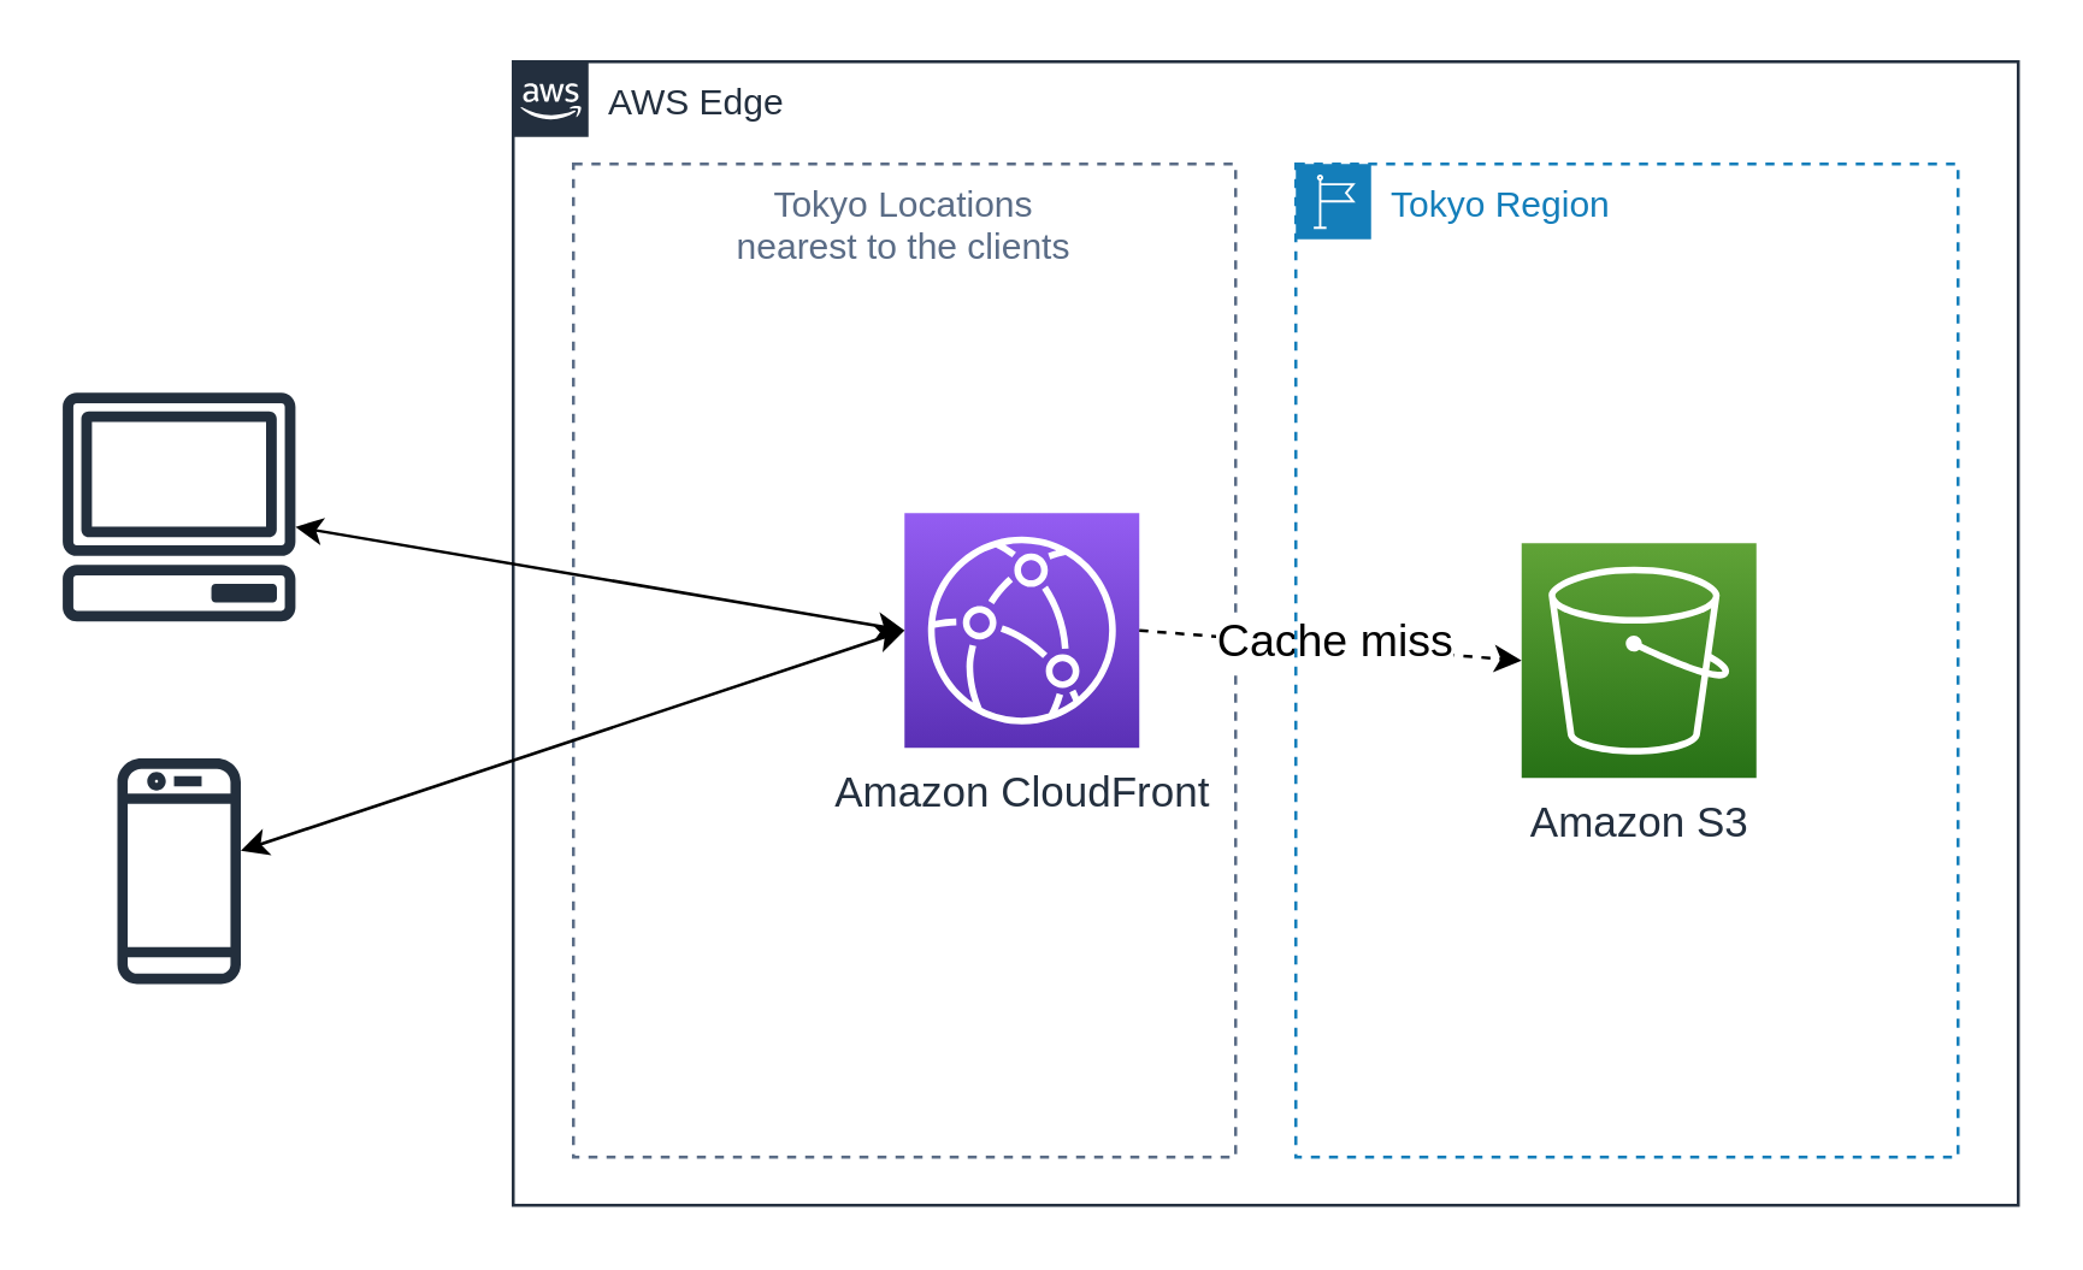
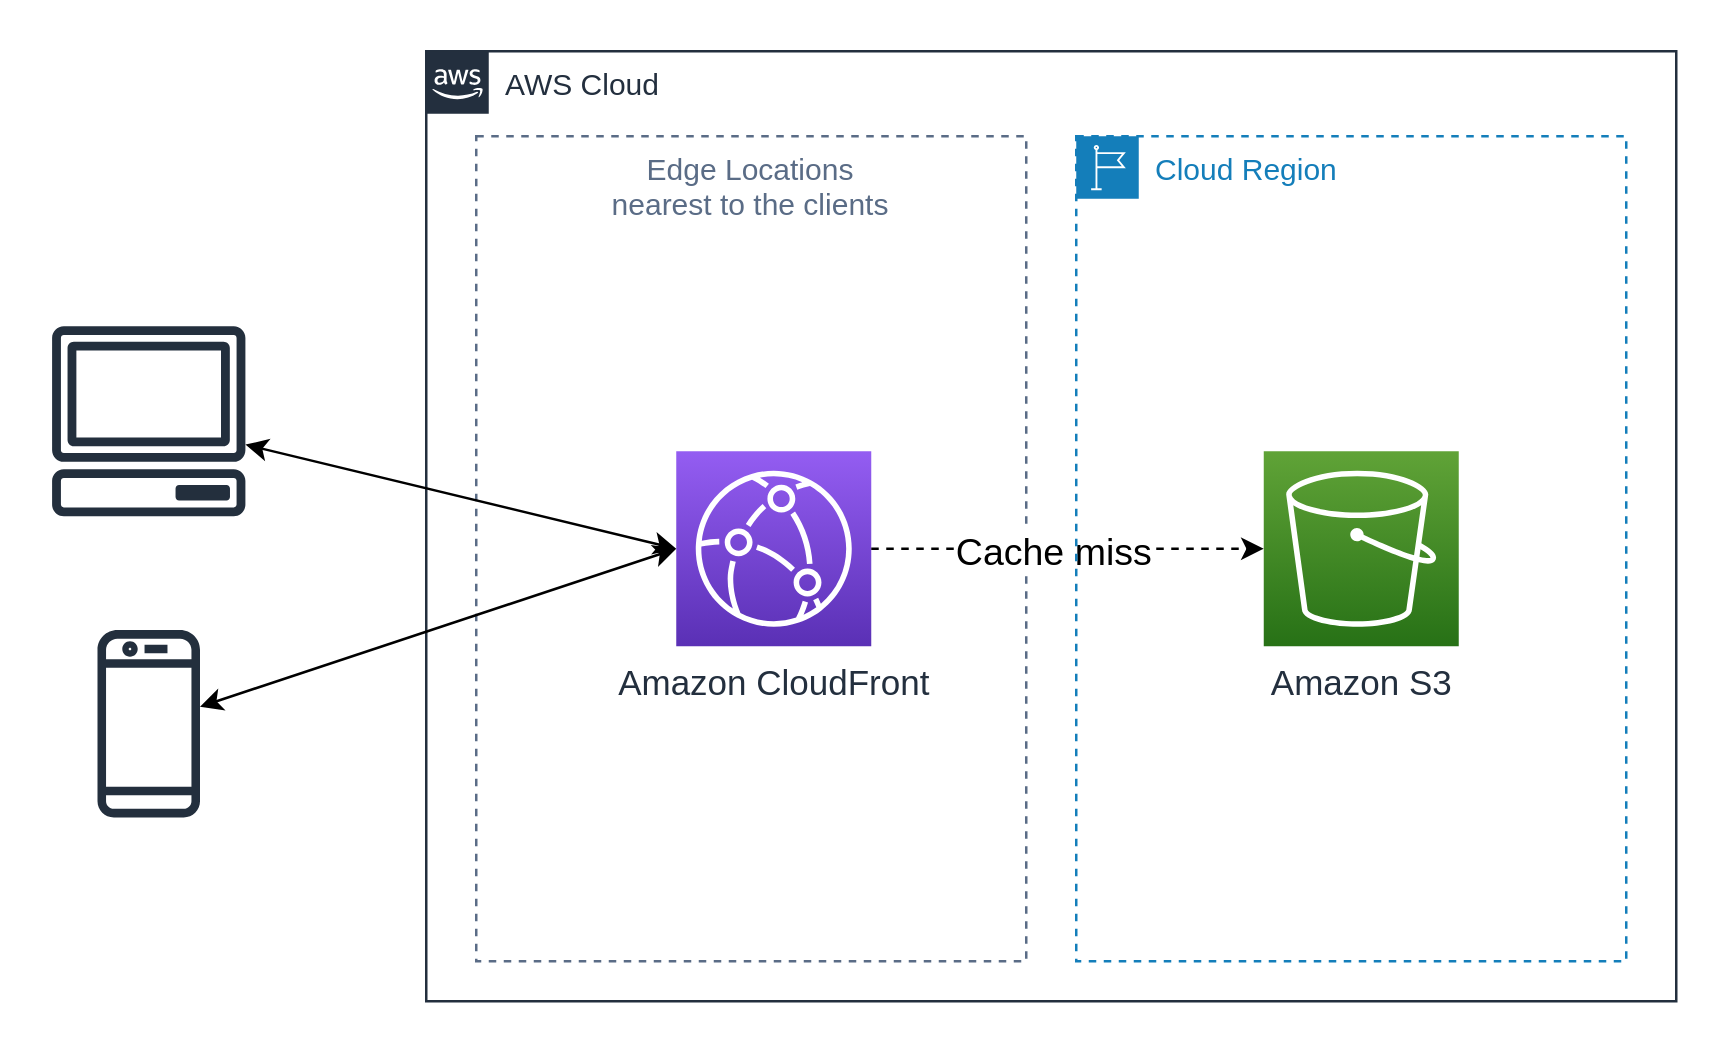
  <mxCell id="0" />
  <mxCell id="1" parent="0" />
- <mxCell id="2" value="AWS Edge" style="points=[[0,0],[0.25,0],[0.5,0],[0.75,0],[1,0],[1,0.25],[1,0.5],[1,0.75],[1,1],[0.75,1],[0.5,1],[0.25,1],[0,1],[0,0.75],[0,0.5],[0,0.25]];outlineConnect=0;gradientColor=none;html=1;whiteSpace=wrap;fontSize=12;fontStyle=0;container=1;pointerEvents=0;collapsible=0;recursiveResize=0;shape=mxgraph.aws4.group;grIcon=mxgraph.aws4.group_aws_cloud_alt;strokeColor=#232F3E;fillColor=none;verticalAlign=top;align=left;spacingLeft=30;fontColor=#232F3E;dashed=0;" vertex="1" parent="1"><mxGeometry x="170" y="20" width="500" height="380" as="geometry" /></mxCell>
- <mxCell id="3" value="Tokyo Locations &#10;nearest to the clients" style="fillColor=none;strokeColor=#5A6C86;dashed=1;verticalAlign=top;fontStyle=0;fontColor=#5A6C86;" vertex="1" parent="2"><mxGeometry x="20" y="34" width="220" height="330" as="geometry" /></mxCell>
- <mxCell id="4" value="&lt;font style=&quot;font-size: 14px&quot;&gt;Amazon CloudFront&lt;/font&gt;" style="sketch=0;points=[[0,0,0],[0.25,0,0],[0.5,0,0],[0.75,0,0],[1,0,0],[0,1,0],[0.25,1,0],[0.5,1,0],[0.75,1,0],[1,1,0],[0,0.25,0],[0,0.5,0],[0,0.75,0],[1,0.25,0],[1,0.5,0],[1,0.75,0]];outlineConnect=0;fontColor=#232F3E;gradientColor=#945DF2;gradientDirection=north;fillColor=#5A30B5;strokeColor=#ffffff;dashed=0;verticalLabelPosition=bottom;verticalAlign=top;align=center;html=1;fontSize=12;fontStyle=0;aspect=fixed;shape=mxgraph.aws4.resourceIcon;resIcon=mxgraph.aws4.cloudfront;" vertex="1" parent="2"><mxGeometry x="130" y="150" width="78" height="78" as="geometry" /></mxCell>
+ <mxCell id="2" value="AWS Cloud" style="points=[[0,0],[0.25,0],[0.5,0],[0.75,0],[1,0],[1,0.25],[1,0.5],[1,0.75],[1,1],[0.75,1],[0.5,1],[0.25,1],[0,1],[0,0.75],[0,0.5],[0,0.25]];outlineConnect=0;gradientColor=none;html=1;whiteSpace=wrap;fontSize=12;fontStyle=0;container=1;pointerEvents=0;collapsible=0;recursiveResize=0;shape=mxgraph.aws4.group;grIcon=mxgraph.aws4.group_aws_cloud_alt;strokeColor=#232F3E;fillColor=none;verticalAlign=top;align=left;spacingLeft=30;fontColor=#232F3E;dashed=0;" vertex="1" parent="1"><mxGeometry x="170" y="20" width="500" height="380" as="geometry" /></mxCell>
+ <mxCell id="3" value="Edge Locations &#10;nearest to the clients" style="fillColor=none;strokeColor=#5A6C86;dashed=1;verticalAlign=top;fontStyle=0;fontColor=#5A6C86;" vertex="1" parent="2"><mxGeometry x="20" y="34" width="220" height="330" as="geometry" /></mxCell>
+ <mxCell id="4" value="&lt;font style=&quot;font-size: 14px&quot;&gt;Amazon CloudFront&lt;/font&gt;" style="sketch=0;points=[[0,0,0],[0.25,0,0],[0.5,0,0],[0.75,0,0],[1,0,0],[0,1,0],[0.25,1,0],[0.5,1,0],[0.75,1,0],[1,1,0],[0,0.25,0],[0,0.5,0],[0,0.75,0],[1,0.25,0],[1,0.5,0],[1,0.75,0]];outlineConnect=0;fontColor=#232F3E;gradientColor=#945DF2;gradientDirection=north;fillColor=#5A30B5;strokeColor=#ffffff;dashed=0;verticalLabelPosition=bottom;verticalAlign=top;align=center;html=1;fontSize=12;fontStyle=0;aspect=fixed;shape=mxgraph.aws4.resourceIcon;resIcon=mxgraph.aws4.cloudfront;" vertex="1" parent="2"><mxGeometry x="100" y="160" width="78" height="78" as="geometry" /></mxCell>
  <mxCell id="5" value="" style="endArrow=classic;html=1;rounded=0;entryX=0;entryY=0.5;entryDx=0;entryDy=0;entryPerimeter=0;exitX=1;exitY=0.5;exitDx=0;exitDy=0;exitPerimeter=0;dashed=1;" edge="1" parent="2" source="4" target="8"><mxGeometry width="50" height="50" relative="1" as="geometry"><mxPoint x="140" y="250" as="sourcePoint" /><mxPoint x="190" y="200" as="targetPoint" /></mxGeometry></mxCell>
  <mxCell id="6" value="Cache miss" style="edgeLabel;html=1;align=center;verticalAlign=middle;resizable=0;points=[];fontSize=15;" vertex="1" connectable="0" parent="5"><mxGeometry x="-0.503" y="1" relative="1" as="geometry"><mxPoint x="33" y="1" as="offset" /></mxGeometry></mxCell>
- <mxCell id="7" value="Tokyo Region" style="points=[[0,0],[0.25,0],[0.5,0],[0.75,0],[1,0],[1,0.25],[1,0.5],[1,0.75],[1,1],[0.75,1],[0.5,1],[0.25,1],[0,1],[0,0.75],[0,0.5],[0,0.25]];outlineConnect=0;gradientColor=none;html=1;whiteSpace=wrap;fontSize=12;fontStyle=0;container=1;pointerEvents=0;collapsible=0;recursiveResize=0;shape=mxgraph.aws4.group;grIcon=mxgraph.aws4.group_region;strokeColor=#147EBA;fillColor=none;verticalAlign=top;align=left;spacingLeft=30;fontColor=#147EBA;dashed=1;" vertex="1" parent="2"><mxGeometry x="260" y="34" width="220" height="330" as="geometry" /></mxCell>
+ <mxCell id="7" value="Cloud Region" style="points=[[0,0],[0.25,0],[0.5,0],[0.75,0],[1,0],[1,0.25],[1,0.5],[1,0.75],[1,1],[0.75,1],[0.5,1],[0.25,1],[0,1],[0,0.75],[0,0.5],[0,0.25]];outlineConnect=0;gradientColor=none;html=1;whiteSpace=wrap;fontSize=12;fontStyle=0;container=1;pointerEvents=0;collapsible=0;recursiveResize=0;shape=mxgraph.aws4.group;grIcon=mxgraph.aws4.group_region;strokeColor=#147EBA;fillColor=none;verticalAlign=top;align=left;spacingLeft=30;fontColor=#147EBA;dashed=1;" vertex="1" parent="2"><mxGeometry x="260" y="34" width="220" height="330" as="geometry" /></mxCell>
  <mxCell id="8" value="&lt;font style=&quot;font-size: 14px&quot;&gt;Amazon S3&lt;/font&gt;" style="sketch=0;points=[[0,0,0],[0.25,0,0],[0.5,0,0],[0.75,0,0],[1,0,0],[0,1,0],[0.25,1,0],[0.5,1,0],[0.75,1,0],[1,1,0],[0,0.25,0],[0,0.5,0],[0,0.75,0],[1,0.25,0],[1,0.5,0],[1,0.75,0]];outlineConnect=0;fontColor=#232F3E;gradientColor=#60A337;gradientDirection=north;fillColor=#277116;strokeColor=#ffffff;dashed=0;verticalLabelPosition=bottom;verticalAlign=top;align=center;html=1;fontSize=12;fontStyle=0;aspect=fixed;shape=mxgraph.aws4.resourceIcon;resIcon=mxgraph.aws4.s3;" vertex="1" parent="7"><mxGeometry x="75" y="126" width="78" height="78" as="geometry" /></mxCell>
  <mxCell id="9" style="edgeStyle=orthogonalEdgeStyle;rounded=0;orthogonalLoop=1;jettySize=auto;html=1;exitX=0.5;exitY=1;exitDx=0;exitDy=0;" edge="1" parent="2" source="7" target="7"><mxGeometry relative="1" as="geometry" /></mxCell>
  <mxCell id="10" value="" style="sketch=0;outlineConnect=0;fontColor=#232F3E;gradientColor=none;fillColor=#232F3D;strokeColor=none;dashed=0;verticalLabelPosition=bottom;verticalAlign=top;align=center;html=1;fontSize=12;fontStyle=0;aspect=fixed;pointerEvents=1;shape=mxgraph.aws4.mobile_client;" vertex="1" parent="1"><mxGeometry x="38.5" y="250" width="41" height="78" as="geometry" /></mxCell>
  <mxCell id="11" value="" style="sketch=0;outlineConnect=0;fontColor=#232F3E;gradientColor=none;fillColor=#232F3D;strokeColor=none;dashed=0;verticalLabelPosition=bottom;verticalAlign=top;align=center;html=1;fontSize=12;fontStyle=0;aspect=fixed;pointerEvents=1;shape=mxgraph.aws4.client;" vertex="1" parent="1"><mxGeometry x="20" y="130" width="78" height="76" as="geometry" /></mxCell>
  <mxCell id="12" value="" style="endArrow=classic;html=1;rounded=0;entryX=0;entryY=0.5;entryDx=0;entryDy=0;entryPerimeter=0;startArrow=classic;startFill=1;" edge="1" parent="1" source="11" target="4"><mxGeometry width="50" height="50" relative="1" as="geometry"><mxPoint x="260" y="270" as="sourcePoint" /><mxPoint x="310" y="220" as="targetPoint" /></mxGeometry></mxCell>
  <mxCell id="13" value="" style="endArrow=classic;html=1;rounded=0;entryX=0;entryY=0.5;entryDx=0;entryDy=0;entryPerimeter=0;startArrow=classic;startFill=1;" edge="1" parent="1" source="10" target="4"><mxGeometry width="50" height="50" relative="1" as="geometry"><mxPoint x="260" y="270" as="sourcePoint" /><mxPoint x="310" y="220" as="targetPoint" /></mxGeometry></mxCell>
